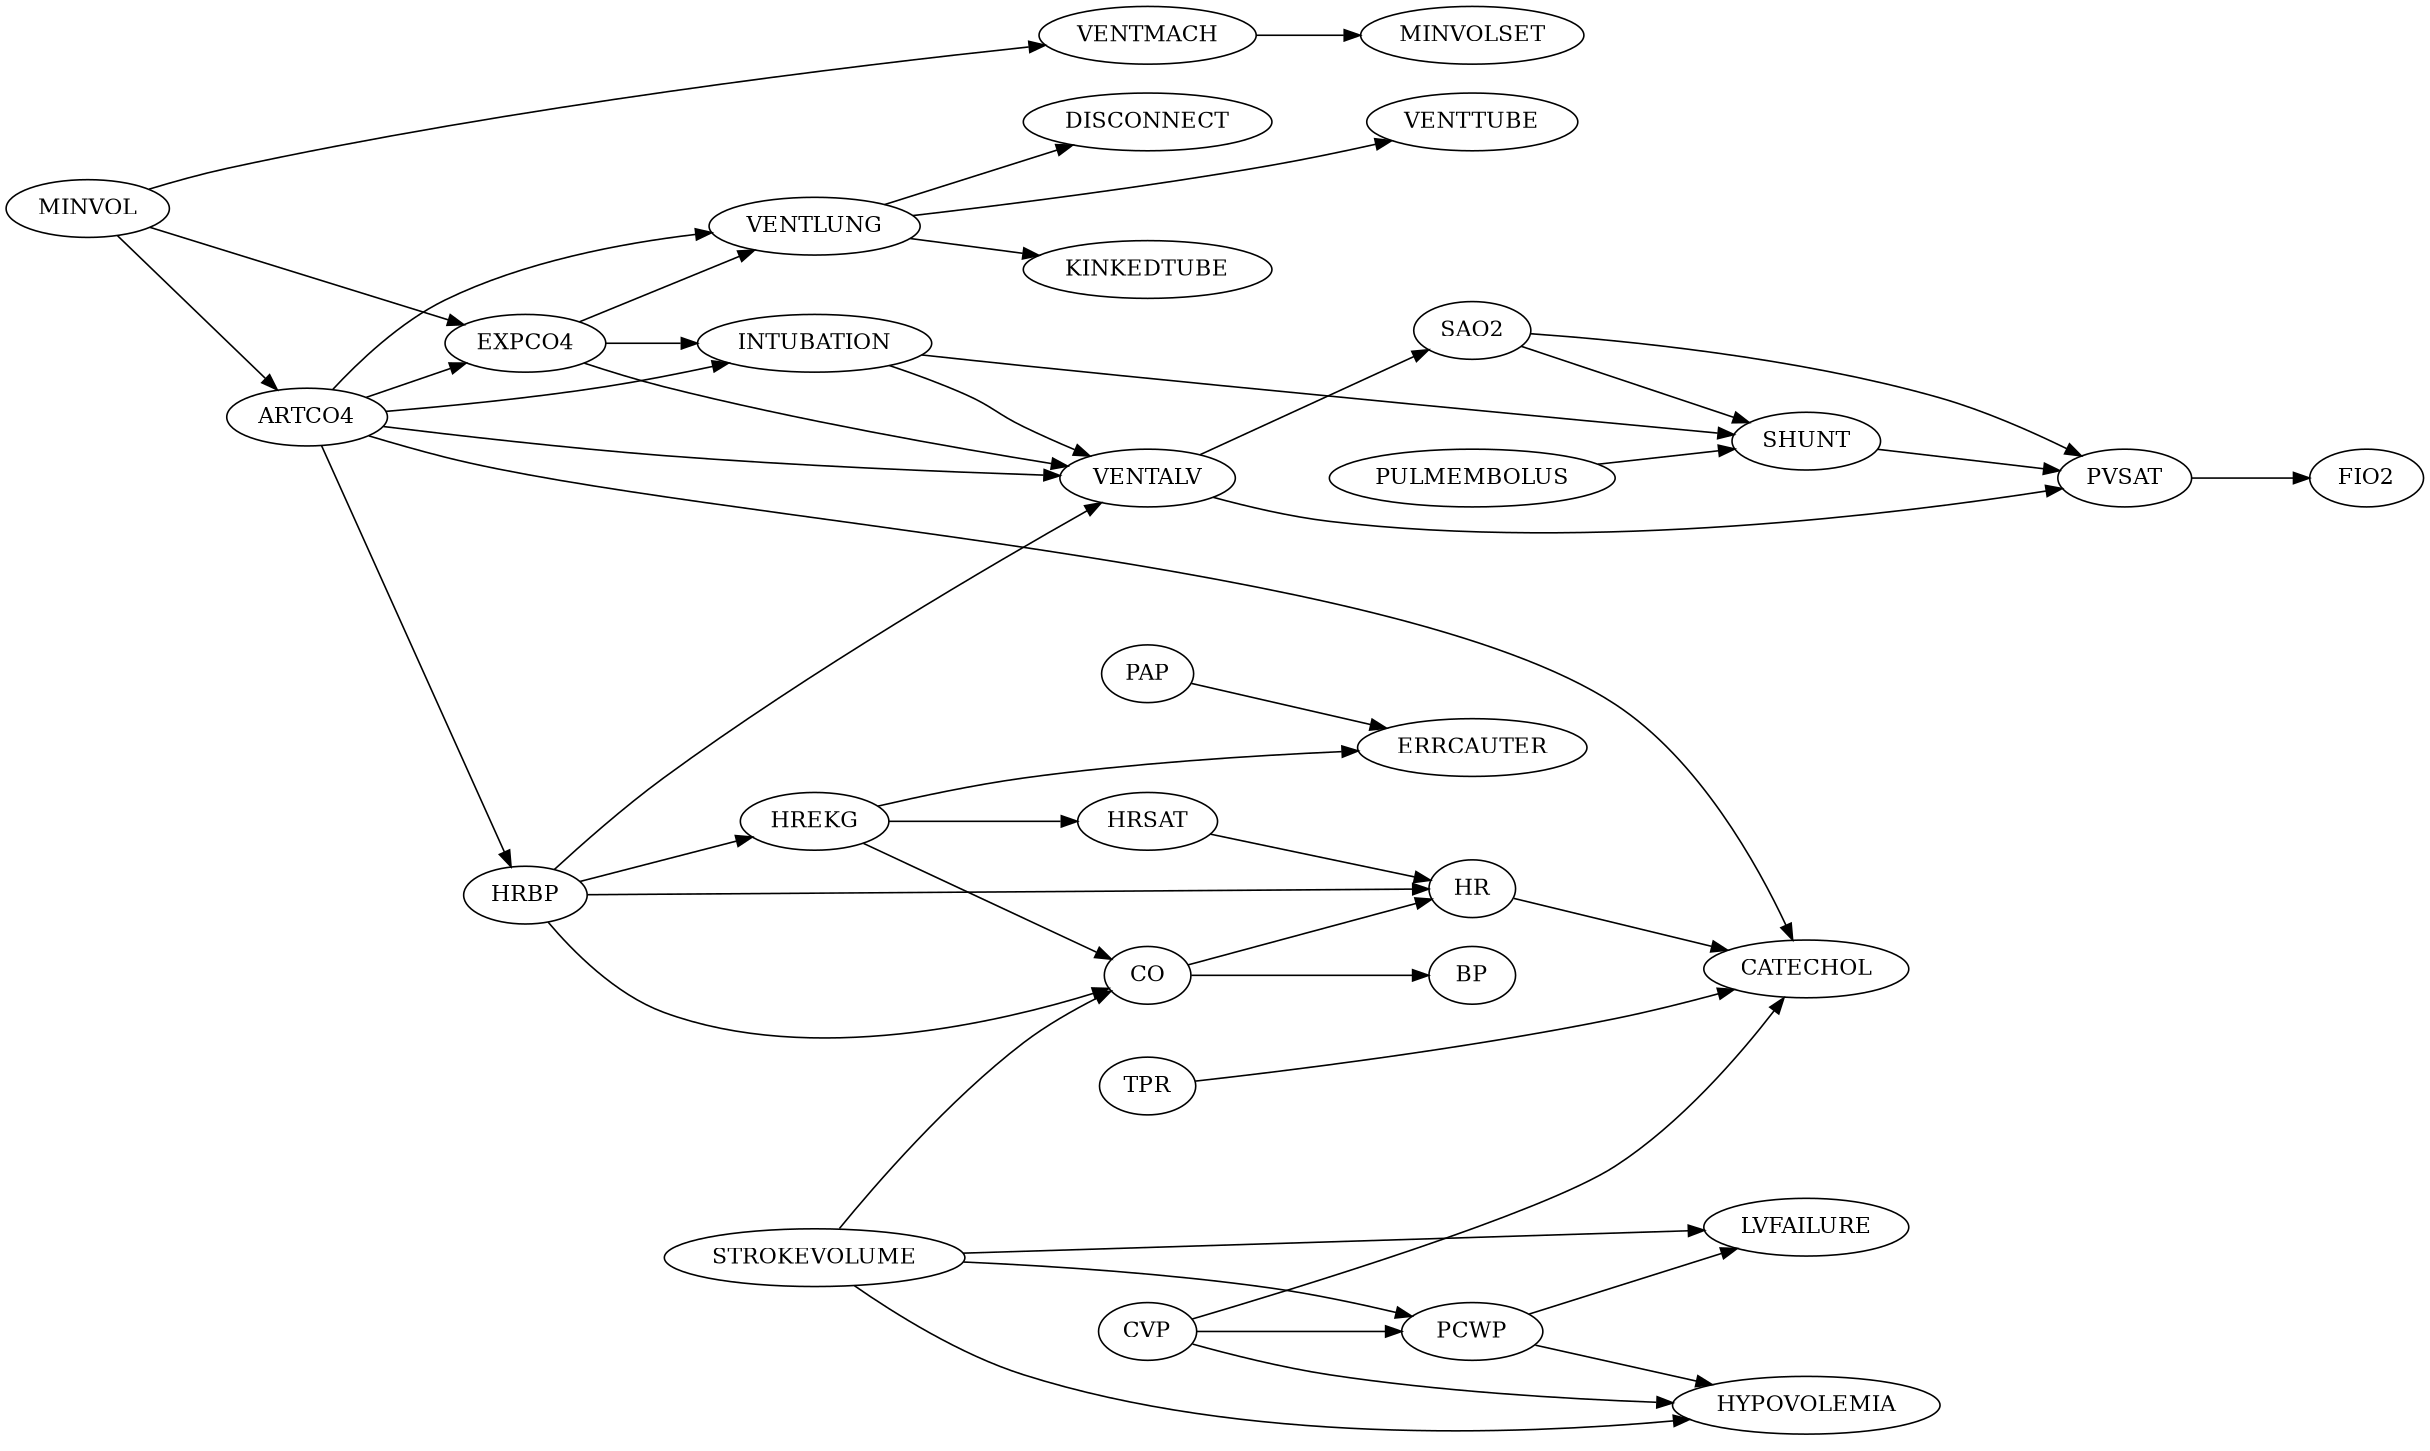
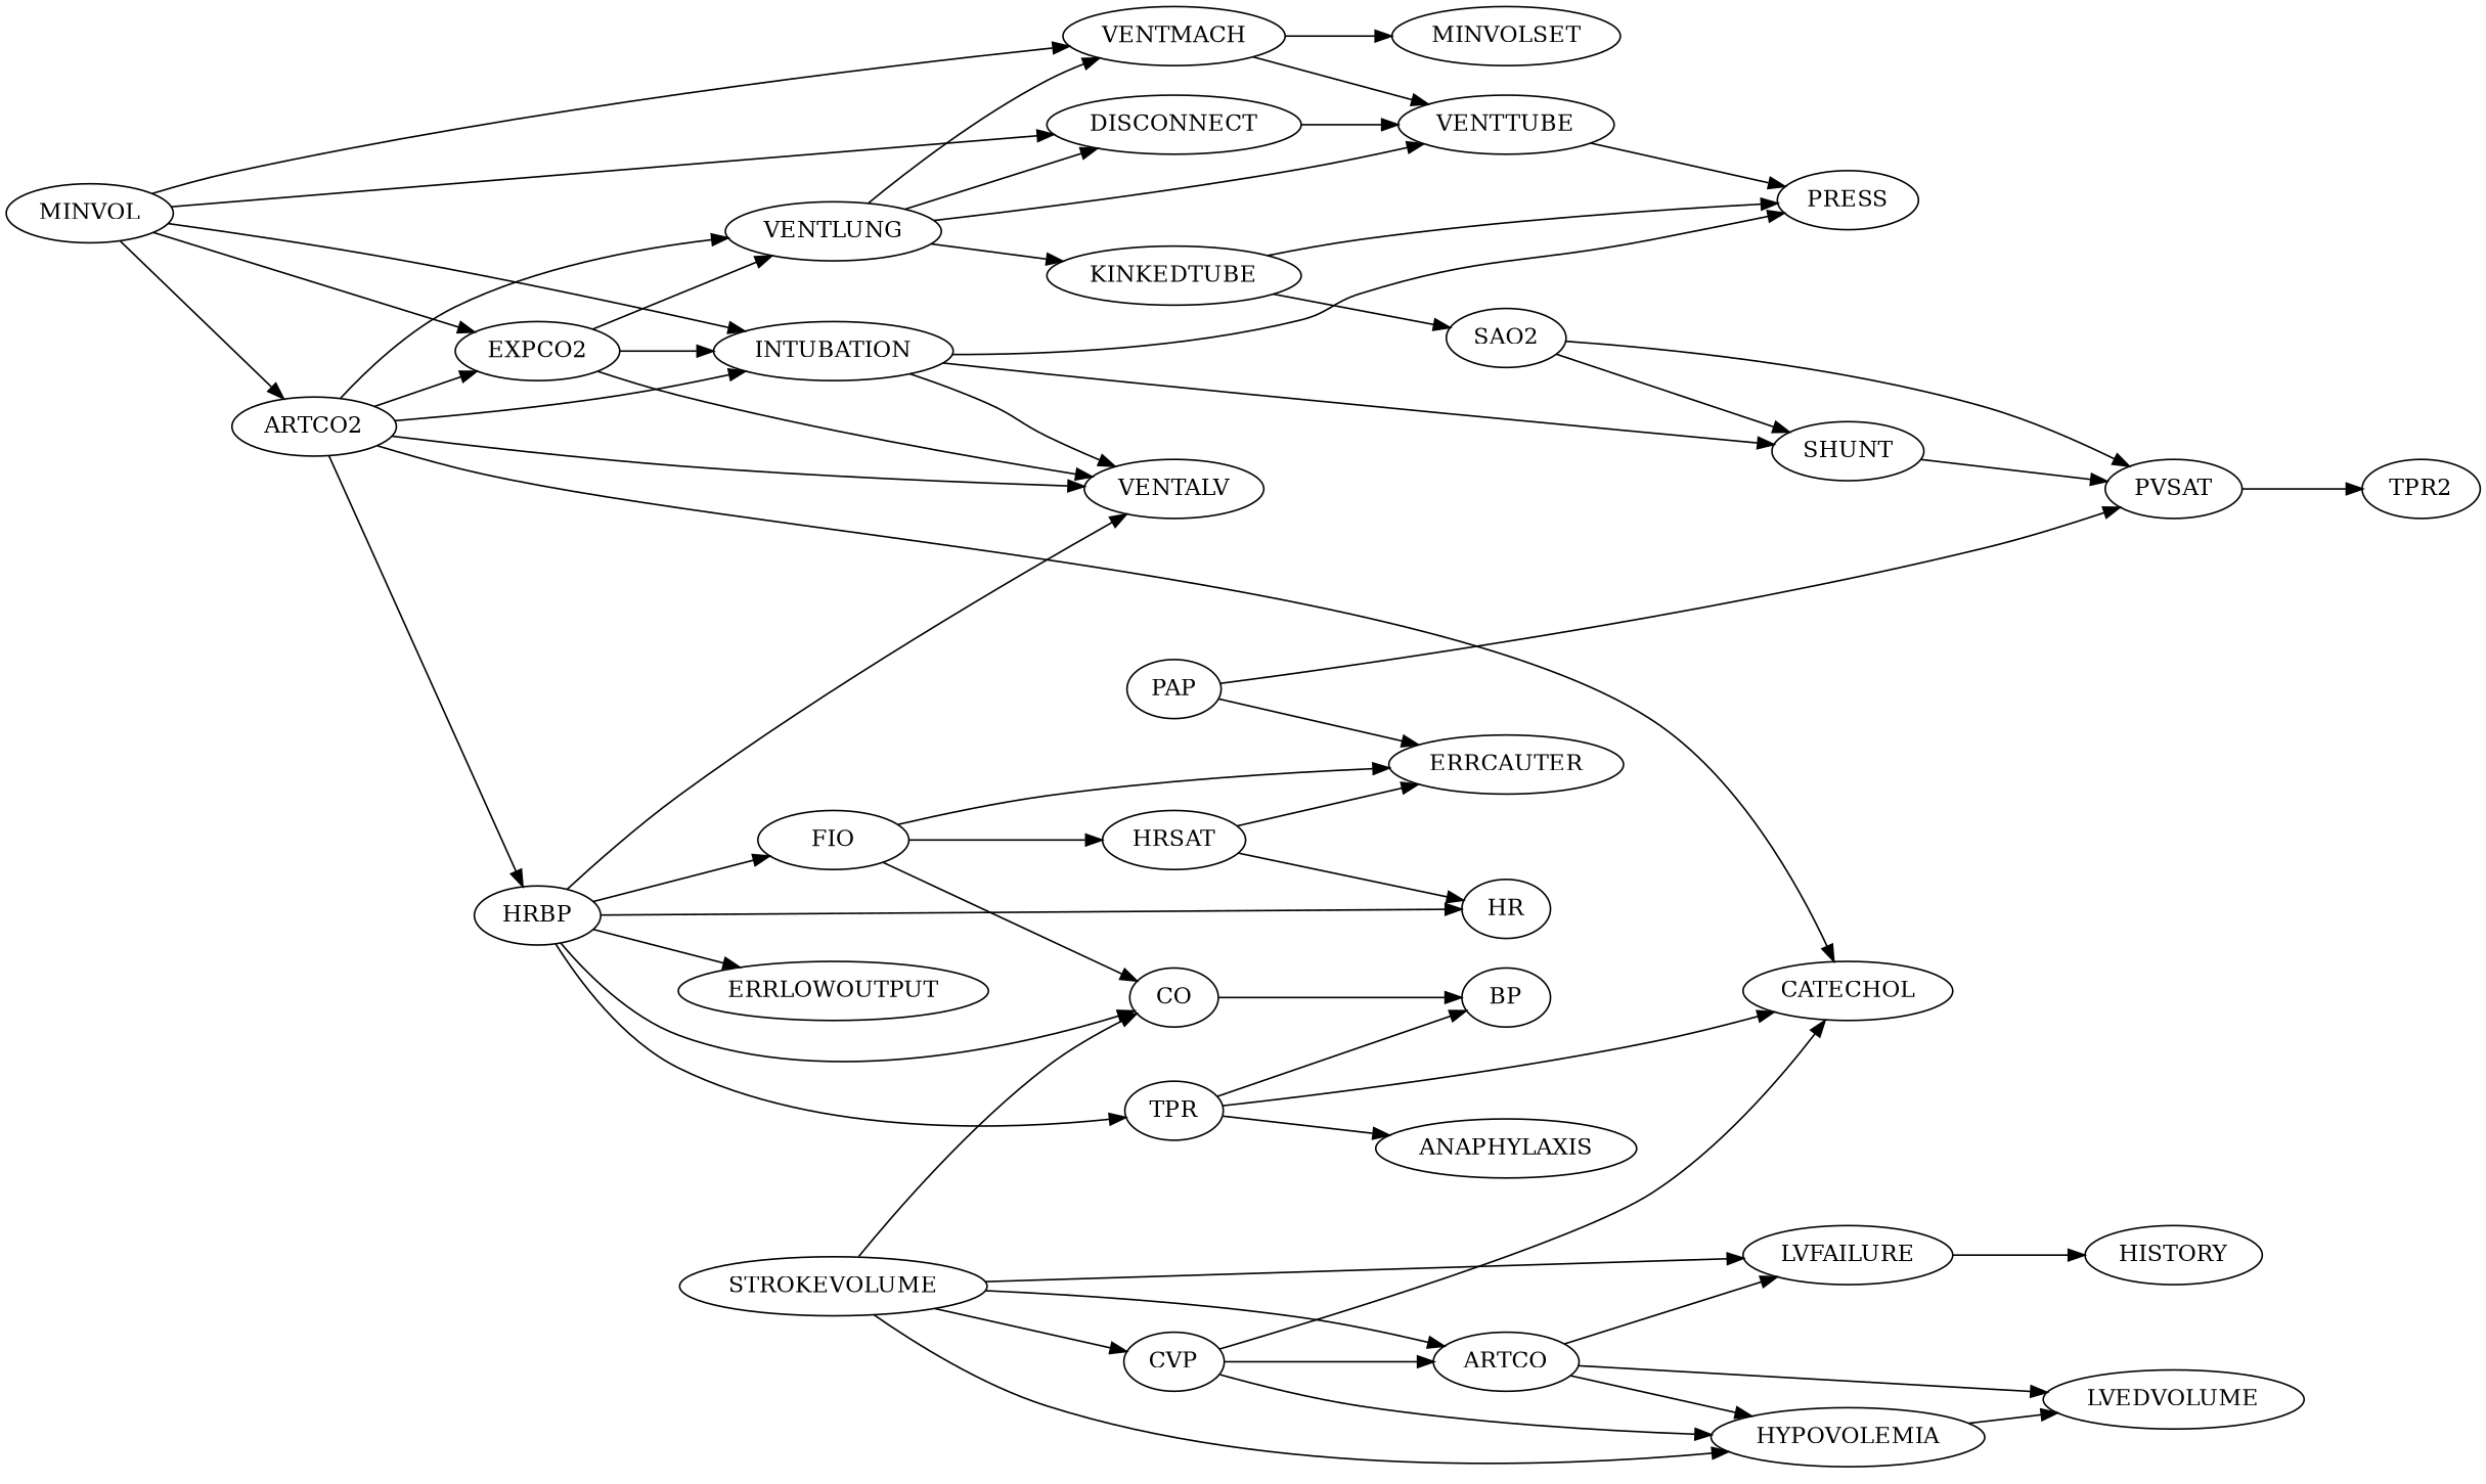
  digraph {
    rankdir=LR
    DISCONNECT
    VENTTUBE
+   PRESS
    VENTMACH
    MINVOLSET
    VENTLUNG
    KINKEDTUBE
    PAP
    ERRCAUTER
-   PULMEMBOLUS
    SHUNT
    PVSAT
-   EXPCO2 [label=EXPCO4]
+   EXPCO2
    INTUBATION
    VENTALV
    SAO2
    MINVOL
-   ARTCO2 [label=ARTCO4]
+   ARTCO2
    HRBP
    CATECHOL
    TPR
    CO
    HR
-   HREKG
+   HREKG [label=FIO]
+   ERRLOWOUTPUT
    BP
+   ANAPHYLAXIS
    HRSAT
    LVFAILURE
-   FIO2
+   HISTORY
+   FIO2 [label=TPR2]
    CVP
    HYPOVOLEMIA
-   PCWP
+   PCWP [label=ARTCO]
+   LVEDVOLUME
    STROKEVOLUME
+   DISCONNECT -> VENTTUBE
+   VENTTUBE -> PRESS
+   VENTMACH -> VENTTUBE
    VENTMACH -> MINVOLSET
    VENTLUNG -> DISCONNECT
    VENTLUNG -> VENTTUBE
+   VENTLUNG -> VENTMACH
    VENTLUNG -> KINKEDTUBE
+   KINKEDTUBE -> PRESS
    PAP -> ERRCAUTER
-   PULMEMBOLUS -> SHUNT
    SHUNT -> PVSAT
    PVSAT -> FIO2
    EXPCO2 -> VENTLUNG
    EXPCO2 -> INTUBATION
    EXPCO2 -> VENTALV
+   INTUBATION -> PRESS
    INTUBATION -> SHUNT
    INTUBATION -> VENTALV
-   VENTALV -> PVSAT
-   VENTALV -> SAO2
+   PAP -> PVSAT
+   KINKEDTUBE -> SAO2
    SAO2 -> SHUNT
    SAO2 -> PVSAT
+   MINVOL -> DISCONNECT
    MINVOL -> VENTMACH
    MINVOL -> EXPCO2
+   MINVOL -> INTUBATION
    MINVOL -> ARTCO2
    ARTCO2 -> VENTLUNG
    ARTCO2 -> EXPCO2
    ARTCO2 -> INTUBATION
    ARTCO2 -> VENTALV
    ARTCO2 -> HRBP
    ARTCO2 -> CATECHOL
    HRBP -> VENTALV
+   HRBP -> TPR
    HRBP -> CO
    HRBP -> HR
    HRBP -> HREKG
+   HRBP -> ERRLOWOUTPUT
    TPR -> CATECHOL
-   CO -> HR
+   TPR -> BP
+   TPR -> ANAPHYLAXIS
    CO -> BP
-   HR -> CATECHOL
    HREKG -> ERRCAUTER
    HREKG -> CO
    HREKG -> HRSAT
+   HRSAT -> ERRCAUTER
    HRSAT -> HR
+   LVFAILURE -> HISTORY
    CVP -> CATECHOL
    CVP -> HYPOVOLEMIA
    CVP -> PCWP
+   HYPOVOLEMIA -> LVEDVOLUME
    PCWP -> LVFAILURE
    PCWP -> HYPOVOLEMIA
+   PCWP -> LVEDVOLUME
    STROKEVOLUME -> CO
    STROKEVOLUME -> LVFAILURE
+   STROKEVOLUME -> CVP
    STROKEVOLUME -> HYPOVOLEMIA
    STROKEVOLUME -> PCWP
  }
